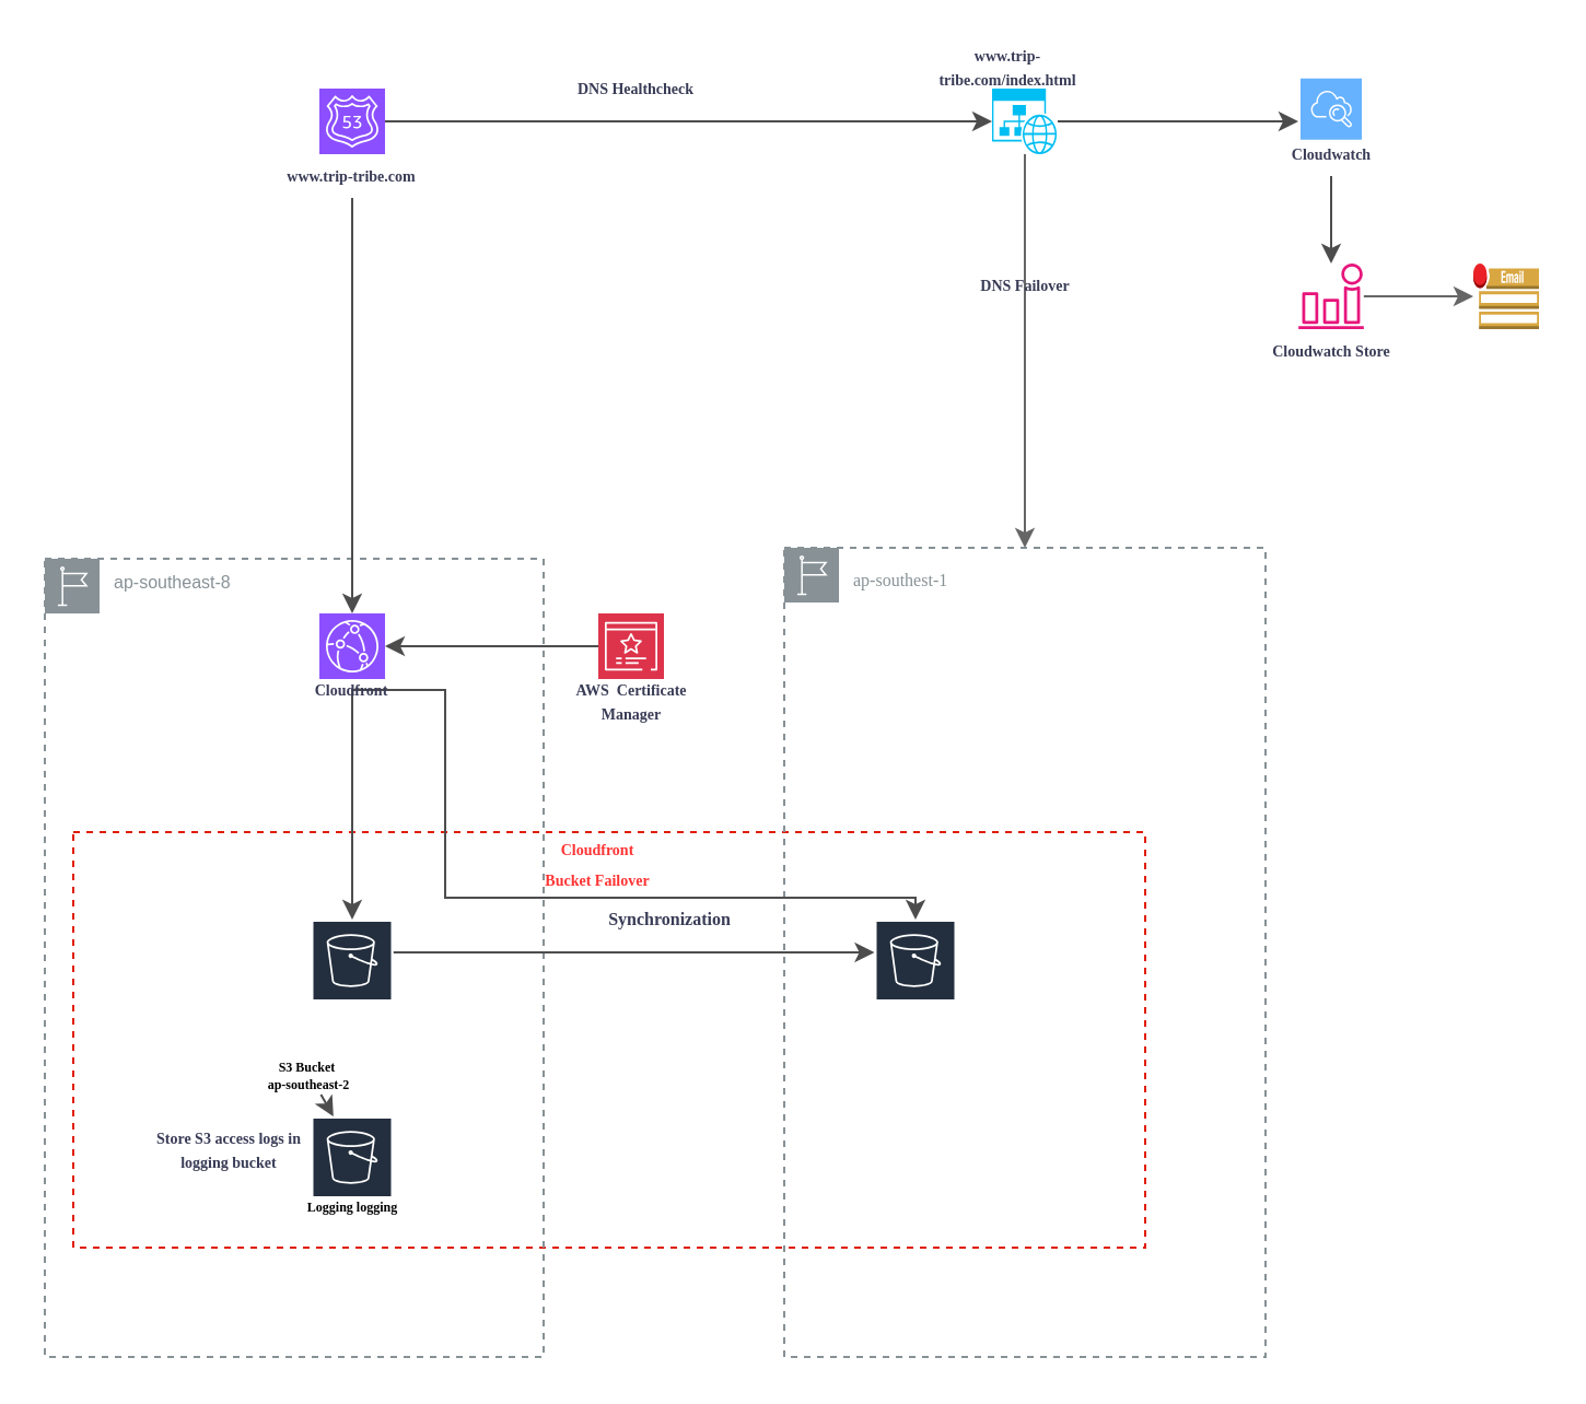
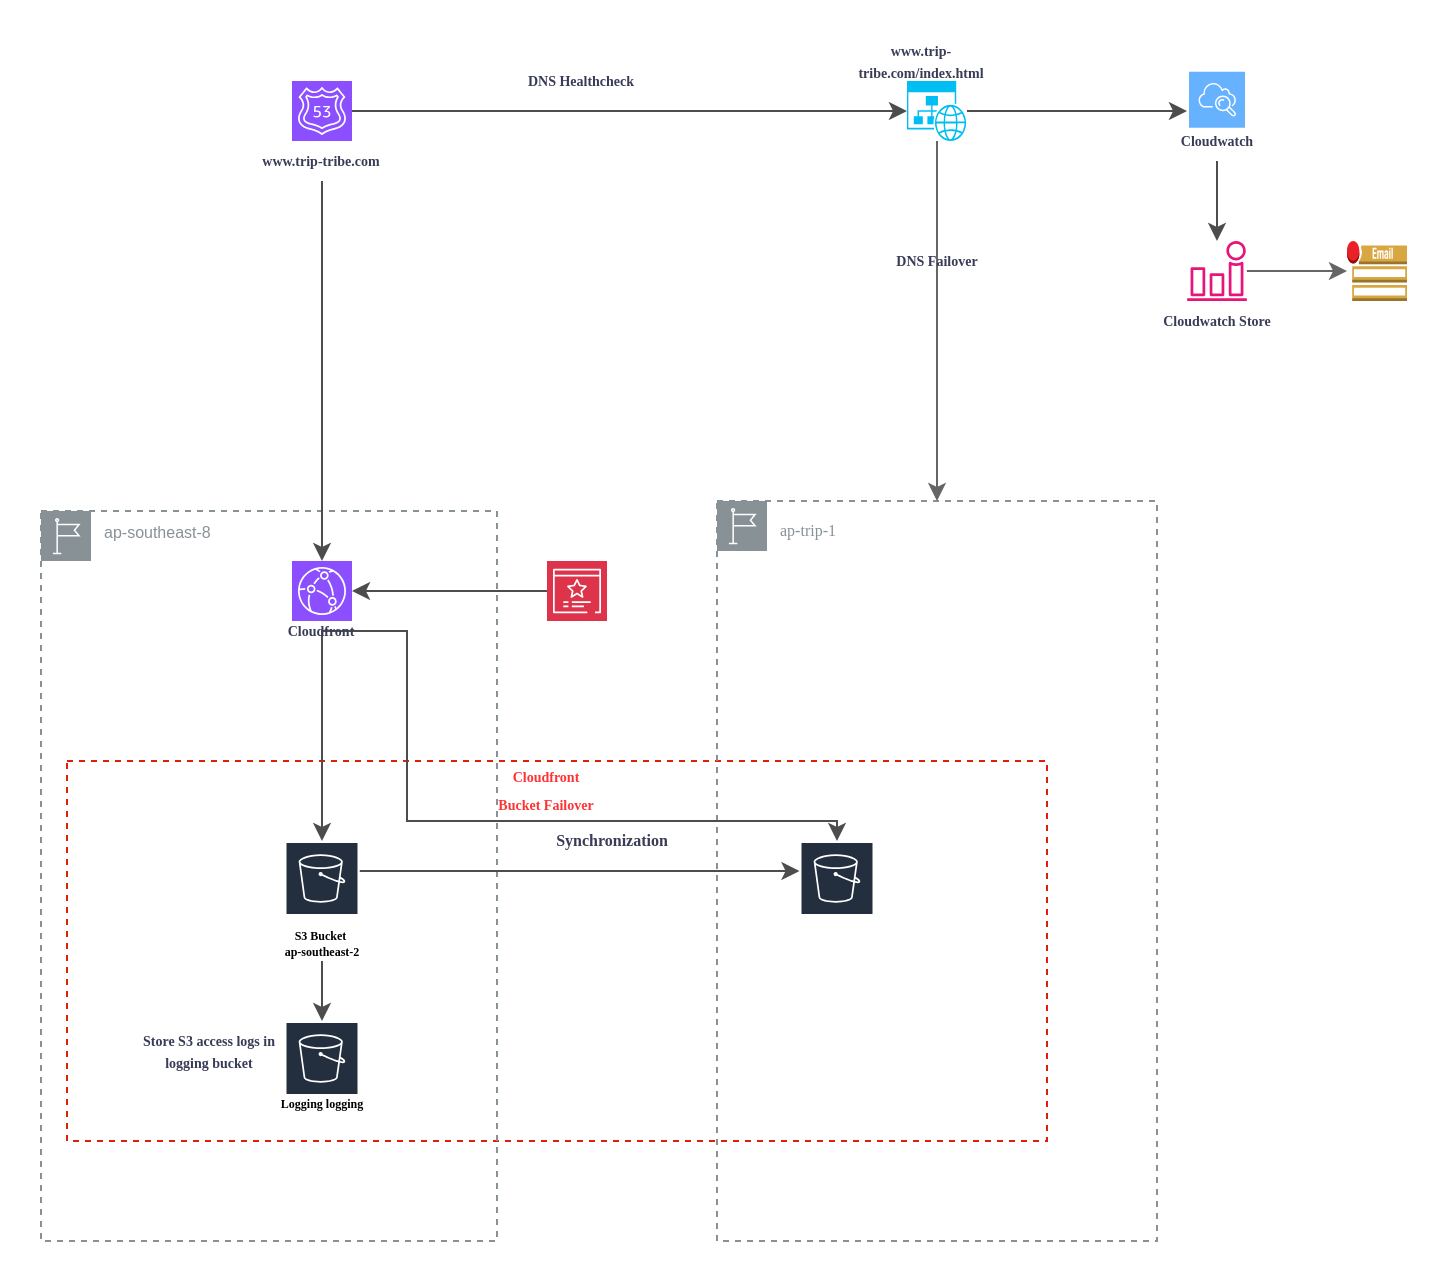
  <mxCell id="0" />
  <mxCell id="1" parent="0" />
  <mxCell id="2" value="" style="rounded=0;whiteSpace=wrap;html=1;strokeColor=#E01E09;fontColor=#393C56;fillColor=none;dashed=1;" vertex="1" parent="1"><mxGeometry x="33" y="380" width="490" height="190" as="geometry" /></mxCell>
- <mxCell id="3" value="&lt;font style=&quot;font-size: 8px;&quot; face=&quot;Times New Roman&quot;&gt;ap-southest-1&lt;/font&gt;" style="sketch=0;outlineConnect=0;gradientColor=none;html=1;whiteSpace=wrap;fontSize=12;fontStyle=0;shape=mxgraph.aws4.group;grIcon=mxgraph.aws4.group_region;strokeColor=#879196;fillColor=none;verticalAlign=top;align=left;spacingLeft=30;fontColor=#879196;dashed=1;" vertex="1" parent="1"><mxGeometry x="358" y="250" width="220" height="370" as="geometry" /></mxCell>
+ <mxCell id="3" value="&lt;font style=&quot;font-size: 8px;&quot; face=&quot;Times New Roman&quot;&gt;ap-trip-1&lt;/font&gt;" style="sketch=0;outlineConnect=0;gradientColor=none;html=1;whiteSpace=wrap;fontSize=12;fontStyle=0;shape=mxgraph.aws4.group;grIcon=mxgraph.aws4.group_region;strokeColor=#879196;fillColor=none;verticalAlign=top;align=left;spacingLeft=30;fontColor=#879196;dashed=1;" vertex="1" parent="1"><mxGeometry x="358" y="250" width="220" height="370" as="geometry" /></mxCell>
  <mxCell id="4" value="ap-southeast-8" style="sketch=0;outlineConnect=0;gradientColor=none;html=1;whiteSpace=wrap;fontSize=8;fontStyle=0;shape=mxgraph.aws4.group;grIcon=mxgraph.aws4.group_region;strokeColor=#879196;fillColor=none;verticalAlign=top;align=left;spacingLeft=30;fontColor=#879196;dashed=1;" vertex="1" parent="1"><mxGeometry x="20" y="255" width="228" height="365" as="geometry" /></mxCell>
  <mxCell id="5" value="" style="sketch=0;points=[[0,0,0],[0.25,0,0],[0.5,0,0],[0.75,0,0],[1,0,0],[0,1,0],[0.25,1,0],[0.5,1,0],[0.75,1,0],[1,1,0],[0,0.25,0],[0,0.5,0],[0,0.75,0],[1,0.25,0],[1,0.5,0],[1,0.75,0]];outlineConnect=0;fontColor=#232F3E;fillColor=#8C4FFF;strokeColor=#ffffff;dashed=0;verticalLabelPosition=bottom;verticalAlign=top;align=center;html=1;fontSize=12;fontStyle=0;aspect=fixed;shape=mxgraph.aws4.resourceIcon;resIcon=mxgraph.aws4.route_53;" vertex="1" parent="1"><mxGeometry x="145.5" y="40" width="30" height="30" as="geometry" /></mxCell>
  <mxCell id="6" value="&lt;p style=&quot;line-height: 71%;&quot;&gt;&lt;font size=&quot;1&quot; style=&quot;&quot; face=&quot;Times New Roman&quot;&gt;&lt;b style=&quot;font-size: 7px;&quot;&gt;www.trip-tribe.com&lt;/b&gt;&lt;/font&gt;&lt;/p&gt;" style="text;strokeColor=none;align=center;fillColor=none;html=1;verticalAlign=middle;whiteSpace=wrap;rounded=0;fontColor=#393C56;" vertex="1" parent="1"><mxGeometry x="123" y="70" width="75" height="20" as="geometry" /></mxCell>
  <mxCell id="7" value="" style="sketch=0;points=[[0,0,0],[0.25,0,0],[0.5,0,0],[0.75,0,0],[1,0,0],[0,1,0],[0.25,1,0],[0.5,1,0],[0.75,1,0],[1,1,0],[0,0.25,0],[0,0.5,0],[0,0.75,0],[1,0.25,0],[1,0.5,0],[1,0.75,0]];outlineConnect=0;fontColor=#232F3E;fillColor=#8C4FFF;strokeColor=#ffffff;dashed=0;verticalLabelPosition=bottom;verticalAlign=top;align=center;html=1;fontSize=12;fontStyle=0;aspect=fixed;shape=mxgraph.aws4.resourceIcon;resIcon=mxgraph.aws4.cloudfront;" vertex="1" parent="1"><mxGeometry x="145.5" y="280" width="30" height="30" as="geometry" /></mxCell>
  <mxCell id="8" style="edgeStyle=none;rounded=0;orthogonalLoop=1;jettySize=auto;html=1;strokeColor=#4D4D4D;fontColor=#393C56;fillColor=#F2CC8F;" edge="1" parent="1" source="10" target="17"><mxGeometry relative="1" as="geometry" /></mxCell>
  <mxCell id="9" style="edgeStyle=orthogonalEdgeStyle;rounded=0;orthogonalLoop=1;jettySize=auto;html=1;exitX=0.5;exitY=1;exitDx=0;exitDy=0;strokeColor=#4D4D4D;fontColor=#393C56;fillColor=#F2CC8F;" edge="1" parent="1" source="10" target="20"><mxGeometry relative="1" as="geometry"><Array as="points"><mxPoint x="161" y="315" /><mxPoint x="203" y="315" /><mxPoint x="203" y="410" /><mxPoint x="418" y="410" /></Array></mxGeometry></mxCell>
  <mxCell id="10" value="&lt;p style=&quot;line-height: 71%;&quot;&gt;&lt;font size=&quot;1&quot; style=&quot;&quot; face=&quot;Times New Roman&quot;&gt;&lt;b style=&quot;font-size: 7px;&quot;&gt;Cloudfront&lt;/b&gt;&lt;/font&gt;&lt;/p&gt;" style="text;strokeColor=none;align=center;fillColor=none;html=1;verticalAlign=middle;whiteSpace=wrap;rounded=0;fontColor=#393C56;" vertex="1" parent="1"><mxGeometry x="123" y="310" width="75" height="10" as="geometry" /></mxCell>
  <mxCell id="11" value="" style="sketch=0;points=[[0,0,0],[0.25,0,0],[0.5,0,0],[0.75,0,0],[1,0,0],[0,1,0],[0.25,1,0],[0.5,1,0],[0.75,1,0],[1,1,0],[0,0.25,0],[0,0.5,0],[0,0.75,0],[1,0.25,0],[1,0.5,0],[1,0.75,0]];outlineConnect=0;fontColor=#232F3E;fillColor=#DD344C;strokeColor=#ffffff;dashed=0;verticalLabelPosition=bottom;verticalAlign=top;align=center;html=1;fontSize=12;fontStyle=0;aspect=fixed;shape=mxgraph.aws4.resourceIcon;resIcon=mxgraph.aws4.certificate_manager_3;" vertex="1" parent="1"><mxGeometry x="273" y="280" width="30" height="30" as="geometry" /></mxCell>
  <mxCell id="12" value="" style="edgeStyle=none;rounded=0;orthogonalLoop=1;jettySize=auto;html=1;strokeColor=#4D4D4D;fontColor=#393C56;fillColor=#F2CC8F;" edge="1" parent="1" target="7"><mxGeometry relative="1" as="geometry"><mxPoint x="273" y="295" as="sourcePoint" /></mxGeometry></mxCell>
- <mxCell id="13" value="&lt;p style=&quot;line-height: 71%;&quot;&gt;&lt;b&gt;&lt;font size=&quot;1&quot; style=&quot;&quot; face=&quot;Times New Roman&quot;&gt;&lt;span style=&quot;font-size: 7px;&quot;&gt;AWS&amp;nbsp;&amp;nbsp;&lt;/span&gt;&lt;/font&gt;&lt;span style=&quot;font-family: &amp;quot;Times New Roman&amp;quot;; background-color: initial; font-size: 7px;&quot;&gt;Certificate Manager&lt;/span&gt;&lt;/b&gt;&lt;/p&gt;" style="text;strokeColor=none;align=center;fillColor=none;html=1;verticalAlign=middle;whiteSpace=wrap;rounded=0;fontColor=#393C56;" vertex="1" parent="1"><mxGeometry x="250.5" y="310" width="75" height="20" as="geometry" /></mxCell>
  <mxCell id="14" style="edgeStyle=none;shape=flexArrow;rounded=0;orthogonalLoop=1;jettySize=auto;html=1;entryX=0;entryY=0.5;entryDx=0;entryDy=0;entryPerimeter=0;strokeColor=#E07A5F;fontColor=#393C56;fillColor=#F2CC8F;" edge="1" parent="1" source="11" target="11"><mxGeometry relative="1" as="geometry" /></mxCell>
  <mxCell id="15" style="edgeStyle=none;rounded=0;orthogonalLoop=1;jettySize=auto;html=1;exitX=0.5;exitY=1;exitDx=0;exitDy=0;entryX=0.5;entryY=0;entryDx=0;entryDy=0;entryPerimeter=0;strokeColor=#4D4D4D;fontColor=#393C56;fillColor=#F2CC8F;" edge="1" parent="1" source="6" target="7"><mxGeometry relative="1" as="geometry" /></mxCell>
  <mxCell id="16" style="edgeStyle=none;rounded=0;orthogonalLoop=1;jettySize=auto;html=1;strokeColor=#4D4D4D;fontColor=#393C56;fillColor=#F2CC8F;" edge="1" parent="1" source="17" target="20"><mxGeometry relative="1" as="geometry" /></mxCell>
  <mxCell id="17" value="" style="sketch=0;outlineConnect=0;fontColor=#232F3E;gradientColor=none;strokeColor=#ffffff;fillColor=#232F3E;dashed=0;verticalLabelPosition=middle;verticalAlign=bottom;align=center;html=1;whiteSpace=wrap;fontSize=10;fontStyle=1;spacing=3;shape=mxgraph.aws4.productIcon;prIcon=mxgraph.aws4.s3;" vertex="1" parent="1"><mxGeometry x="141.75" y="420" width="37.5" height="30" as="geometry" /></mxCell>
  <mxCell id="18" style="edgeStyle=none;rounded=0;orthogonalLoop=1;jettySize=auto;html=1;strokeColor=#4D4D4D;fontColor=#393C56;fillColor=#F2CC8F;" edge="1" parent="1" source="19" target="23"><mxGeometry relative="1" as="geometry" /></mxCell>
- <mxCell id="19" value="&lt;p style=&quot;line-height: 50%;&quot;&gt;&lt;font face=&quot;Times New Roman&quot; style=&quot;font-size: 6px;&quot;&gt;&lt;b&gt;S3 Bucket&amp;nbsp;&lt;br&gt;ap-southeast-2&lt;/b&gt;&lt;/font&gt;&lt;/p&gt;" style="text;strokeColor=none;align=center;fillColor=none;html=1;verticalAlign=middle;whiteSpace=wrap;rounded=0;spacing=1;" vertex="1" parent="1"><mxGeometry x="100.5" y="480" width="80" height="20" as="geometry" /></mxCell>
+ <mxCell id="19" value="&lt;p style=&quot;line-height: 50%;&quot;&gt;&lt;font face=&quot;Times New Roman&quot; style=&quot;font-size: 6px;&quot;&gt;&lt;b&gt;S3 Bucket&amp;nbsp;&lt;br&gt;ap-southeast-2&lt;/b&gt;&lt;/font&gt;&lt;/p&gt;" style="text;strokeColor=none;align=center;fillColor=none;html=1;verticalAlign=middle;whiteSpace=wrap;rounded=0;spacing=1;" vertex="1" parent="1"><mxGeometry x="120.5" y="460" width="80" height="20" as="geometry" /></mxCell>
  <mxCell id="20" value="" style="sketch=0;outlineConnect=0;fontColor=#232F3E;gradientColor=none;strokeColor=#ffffff;fillColor=#232F3E;dashed=0;verticalLabelPosition=middle;verticalAlign=bottom;align=center;html=1;whiteSpace=wrap;fontSize=10;fontStyle=1;spacing=3;shape=mxgraph.aws4.productIcon;prIcon=mxgraph.aws4.s3;" vertex="1" parent="1"><mxGeometry x="399.25" y="420" width="37.5" height="30" as="geometry" /></mxCell>
  <mxCell id="21" value="&lt;p style=&quot;line-height: 71%;&quot;&gt;&lt;font size=&quot;1&quot; face=&quot;Times New Roman&quot;&gt;&lt;b style=&quot;font-size: 8px;&quot;&gt;Synchronization&lt;/b&gt;&lt;/font&gt;&lt;br&gt;&lt;/p&gt;" style="text;strokeColor=none;align=center;fillColor=none;html=1;verticalAlign=middle;whiteSpace=wrap;rounded=0;fontColor=#393C56;" vertex="1" parent="1"><mxGeometry x="280.5" y="410" width="50" height="20" as="geometry" /></mxCell>
  <mxCell id="22" value="&lt;p style=&quot;line-height: 0%;&quot;&gt;&lt;font face=&quot;Times New Roman&quot; color=&quot;#ff3333&quot;&gt;&lt;span style=&quot;font-size: 7px;&quot;&gt;&lt;b&gt;Cloudfront&lt;/b&gt;&lt;/span&gt;&lt;/font&gt;&lt;/p&gt;&lt;p style=&quot;line-height: 0%;&quot;&gt;&lt;font color=&quot;#ff3333&quot; face=&quot;Times New Roman&quot;&gt;&lt;span style=&quot;font-size: 7px;&quot;&gt;&lt;b&gt;Bucket Failover&lt;/b&gt;&lt;/span&gt;&lt;/font&gt;&lt;/p&gt;" style="text;strokeColor=none;align=center;fillColor=none;html=1;verticalAlign=middle;whiteSpace=wrap;rounded=0;fontColor=#393C56;" vertex="1" parent="1"><mxGeometry x="223" y="386" width="100" height="16" as="geometry" /></mxCell>
  <mxCell id="23" value="" style="sketch=0;outlineConnect=0;fontColor=#232F3E;gradientColor=none;strokeColor=#ffffff;fillColor=#232F3E;dashed=0;verticalLabelPosition=middle;verticalAlign=bottom;align=center;html=1;whiteSpace=wrap;fontSize=10;fontStyle=1;spacing=3;shape=mxgraph.aws4.productIcon;prIcon=mxgraph.aws4.s3;" vertex="1" parent="1"><mxGeometry x="141.75" y="510" width="37.5" height="30" as="geometry" /></mxCell>
  <mxCell id="24" value="&lt;p style=&quot;line-height: 50%;&quot;&gt;&lt;font face=&quot;Times New Roman&quot;&gt;&lt;span style=&quot;font-size: 6px;&quot;&gt;&lt;b&gt;Logging logging&lt;/b&gt;&lt;/span&gt;&lt;/font&gt;&lt;/p&gt;" style="text;strokeColor=none;align=center;fillColor=none;html=1;verticalAlign=middle;whiteSpace=wrap;rounded=0;spacing=1;" vertex="1" parent="1"><mxGeometry x="120.5" y="540" width="80" height="20" as="geometry" /></mxCell>
  <mxCell id="25" value="&lt;p style=&quot;line-height: 71%;&quot;&gt;&lt;font face=&quot;Times New Roman&quot;&gt;&lt;span style=&quot;font-size: 7px;&quot;&gt;&lt;b&gt;Store S3 access logs in logging bucket&lt;/b&gt;&lt;/span&gt;&lt;/font&gt;&lt;/p&gt;" style="text;strokeColor=none;align=center;fillColor=none;html=1;verticalAlign=middle;whiteSpace=wrap;rounded=0;fontColor=#393C56;" vertex="1" parent="1"><mxGeometry x="66.75" y="515" width="75" height="20" as="geometry" /></mxCell>
  <mxCell id="26" style="edgeStyle=none;rounded=0;orthogonalLoop=1;jettySize=auto;html=1;strokeColor=#666666;fontColor=#393C56;fillColor=#F2CC8F;" edge="1" parent="1" source="28" target="3"><mxGeometry relative="1" as="geometry" /></mxCell>
  <mxCell id="27" style="edgeStyle=none;rounded=0;orthogonalLoop=1;jettySize=auto;html=1;strokeColor=#4D4D4D;fontColor=#393C56;fillColor=#F2CC8F;" edge="1" parent="1" source="28" target="33"><mxGeometry relative="1" as="geometry" /></mxCell>
  <mxCell id="28" value="" style="verticalLabelPosition=bottom;html=1;verticalAlign=top;align=center;strokeColor=none;fillColor=#00BEF2;shape=mxgraph.azure.website_generic;pointerEvents=1;fontColor=#393C56;" vertex="1" parent="1"><mxGeometry x="453" y="40" width="30" height="30" as="geometry" /></mxCell>
  <mxCell id="29" style="edgeStyle=none;rounded=0;orthogonalLoop=1;jettySize=auto;html=1;entryX=0;entryY=0.5;entryDx=0;entryDy=0;entryPerimeter=0;strokeColor=#4D4D4D;fontColor=#393C56;fillColor=#F2CC8F;" edge="1" parent="1" source="5" target="28"><mxGeometry relative="1" as="geometry" /></mxCell>
  <mxCell id="30" value="&lt;p style=&quot;line-height: 71%;&quot;&gt;&lt;font face=&quot;Times New Roman&quot;&gt;&lt;span style=&quot;font-size: 7px;&quot;&gt;&lt;b&gt;www.trip-tribe.com/index.html&lt;/b&gt;&lt;/span&gt;&lt;/font&gt;&lt;/p&gt;" style="text;strokeColor=none;align=center;fillColor=none;html=1;verticalAlign=middle;whiteSpace=wrap;rounded=0;fontColor=#393C56;" vertex="1" parent="1"><mxGeometry x="423" y="20" width="75" height="20" as="geometry" /></mxCell>
  <mxCell id="31" value="&lt;p style=&quot;line-height: 71%;&quot;&gt;&lt;font face=&quot;Times New Roman&quot;&gt;&lt;span style=&quot;font-size: 7px;&quot;&gt;&lt;b&gt;DNS Healthcheck&lt;/b&gt;&lt;/span&gt;&lt;/font&gt;&lt;/p&gt;" style="text;strokeColor=none;align=center;fillColor=none;html=1;verticalAlign=middle;whiteSpace=wrap;rounded=0;fontColor=#393C56;" vertex="1" parent="1"><mxGeometry x="253" y="30" width="75" height="20" as="geometry" /></mxCell>
  <mxCell id="32" value="&lt;p style=&quot;line-height: 71%;&quot;&gt;&lt;font face=&quot;Times New Roman&quot;&gt;&lt;span style=&quot;font-size: 7px;&quot;&gt;&lt;b&gt;DNS Failover&lt;/b&gt;&lt;/span&gt;&lt;/font&gt;&lt;/p&gt;" style="text;strokeColor=none;align=center;fillColor=none;html=1;verticalAlign=middle;whiteSpace=wrap;rounded=0;fontColor=#393C56;" vertex="1" parent="1"><mxGeometry x="430.5" y="120" width="75" height="20" as="geometry" /></mxCell>
  <mxCell id="33" value="" style="sketch=0;outlineConnect=0;fontColor=#232F3E;gradientColor=none;strokeColor=#ffffff;fillColor=#66B2FF;dashed=0;verticalLabelPosition=middle;verticalAlign=bottom;align=center;html=1;whiteSpace=wrap;fontSize=10;fontStyle=1;spacing=3;shape=mxgraph.aws4.productIcon;prIcon=mxgraph.aws4.cloudwatch;aspect=fixed;" vertex="1" parent="1"><mxGeometry x="593" y="34.38" width="30" height="41.25" as="geometry" /></mxCell>
  <mxCell id="34" style="edgeStyle=none;rounded=0;orthogonalLoop=1;jettySize=auto;html=1;strokeColor=#4D4D4D;fontColor=#393C56;fillColor=#F2CC8F;" edge="1" parent="1" source="35" target="37"><mxGeometry relative="1" as="geometry" /></mxCell>
  <mxCell id="35" value="&lt;p style=&quot;line-height: 71%;&quot;&gt;&lt;font face=&quot;Times New Roman&quot;&gt;&lt;span style=&quot;font-size: 7px;&quot;&gt;&lt;b&gt;Cloudwatch&lt;/b&gt;&lt;/span&gt;&lt;/font&gt;&lt;/p&gt;" style="text;strokeColor=none;align=center;fillColor=none;html=1;verticalAlign=middle;whiteSpace=wrap;rounded=0;fontColor=#393C56;" vertex="1" parent="1"><mxGeometry x="570.5" y="60" width="75" height="20" as="geometry" /></mxCell>
  <mxCell id="36" style="edgeStyle=none;rounded=0;orthogonalLoop=1;jettySize=auto;html=1;strokeColor=#666666;fontColor=#393C56;fillColor=#F2CC8F;" edge="1" parent="1" source="37" target="39"><mxGeometry relative="1" as="geometry" /></mxCell>
  <mxCell id="37" value="" style="sketch=0;outlineConnect=0;fontColor=#232F3E;gradientColor=none;fillColor=#E7157B;strokeColor=none;dashed=0;verticalLabelPosition=bottom;verticalAlign=top;align=center;html=1;fontSize=12;fontStyle=0;aspect=fixed;pointerEvents=1;shape=mxgraph.aws4.alarm;" vertex="1" parent="1"><mxGeometry x="593" y="120" width="30" height="30" as="geometry" /></mxCell>
  <mxCell id="38" value="&lt;p style=&quot;line-height: 71%;&quot;&gt;&lt;font face=&quot;Times New Roman&quot;&gt;&lt;span style=&quot;font-size: 7px;&quot;&gt;&lt;b&gt;Cloudwatch Store&lt;/b&gt;&lt;/span&gt;&lt;/font&gt;&lt;/p&gt;" style="text;strokeColor=none;align=center;fillColor=none;html=1;verticalAlign=middle;whiteSpace=wrap;rounded=0;fontColor=#393C56;" vertex="1" parent="1"><mxGeometry x="570.5" y="150" width="75" height="20" as="geometry" /></mxCell>
  <mxCell id="39" value="" style="outlineConnect=0;dashed=0;verticalLabelPosition=bottom;verticalAlign=top;align=center;html=1;shape=mxgraph.aws3.email_notification;fillColor=#D9A741;gradientColor=none;strokeColor=#E07A5F;fontColor=#393C56;" vertex="1" parent="1"><mxGeometry x="673" y="120" width="30" height="30" as="geometry" /></mxCell>
